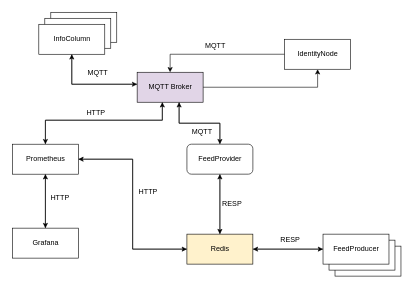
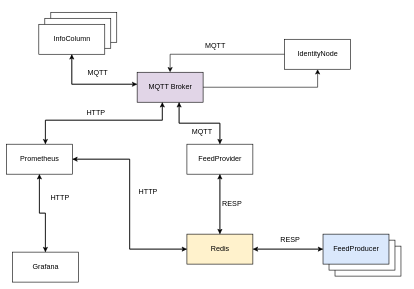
  <mxCell id="0" />
  <mxCell id="1" parent="0" />
  <mxCell id="2" value="InfoColumn" style="html=1;" vertex="1" parent="1"><mxGeometry x="84" y="20" width="110" height="50" as="geometry" /></mxCell>
  <mxCell id="3" value="InfoColumn" style="html=1;" vertex="1" parent="1"><mxGeometry x="74" y="30" width="110" height="50" as="geometry" /></mxCell>
  <mxCell id="4" style="edgeStyle=orthogonalEdgeStyle;rounded=0;orthogonalLoop=1;jettySize=auto;html=1;" edge="1" parent="1" source="5" target="11"><mxGeometry relative="1" as="geometry"><Array as="points"><mxPoint x="119" y="140" /></Array></mxGeometry></mxCell>
  <mxCell id="5" value="InfoColumn" style="html=1;" vertex="1" parent="1"><mxGeometry x="64" y="40" width="110" height="50" as="geometry" /></mxCell>
  <mxCell id="6" style="edgeStyle=orthogonalEdgeStyle;rounded=0;orthogonalLoop=1;jettySize=auto;html=1;entryX=0.5;entryY=1;entryDx=0;entryDy=0;" edge="1" parent="1" source="11" target="5"><mxGeometry relative="1" as="geometry"><Array as="points"><mxPoint x="119" y="140" /></Array></mxGeometry></mxCell>
  <mxCell id="7" value="MQTT" style="text;html=1;align=center;verticalAlign=middle;resizable=0;points=[];labelBackgroundColor=#ffffff;" vertex="1" connectable="0" parent="6"><mxGeometry x="-0.016" y="1" relative="1" as="geometry"><mxPoint x="11" y="-21" as="offset" /></mxGeometry></mxCell>
  <mxCell id="8" style="edgeStyle=orthogonalEdgeStyle;rounded=0;orthogonalLoop=1;jettySize=auto;html=1;" edge="1" parent="1" source="11" target="14"><mxGeometry relative="1" as="geometry" /></mxCell>
  <mxCell id="9" style="edgeStyle=orthogonalEdgeStyle;rounded=0;orthogonalLoop=1;jettySize=auto;html=1;entryX=0.5;entryY=0;entryDx=0;entryDy=0;" edge="1" parent="1" source="11" target="17"><mxGeometry relative="1" as="geometry"><Array as="points"><mxPoint x="298" y="205" /><mxPoint x="366" y="205" /></Array></mxGeometry></mxCell>
  <mxCell id="10" style="edgeStyle=orthogonalEdgeStyle;rounded=0;orthogonalLoop=1;jettySize=auto;html=1;" edge="1" parent="1" source="11" target="30"><mxGeometry relative="1" as="geometry"><Array as="points"><mxPoint x="270" y="200" /><mxPoint x="75" y="200" /></Array></mxGeometry></mxCell>
  <mxCell id="11" value="MQTT Broker" style="html=1;fillColor=#e1d5e7;" vertex="1" parent="1"><mxGeometry x="228" y="120" width="110" height="50" as="geometry" /></mxCell>
  <mxCell id="12" style="edgeStyle=orthogonalEdgeStyle;rounded=0;orthogonalLoop=1;jettySize=auto;html=1;" edge="1" parent="1" source="14" target="11"><mxGeometry relative="1" as="geometry" /></mxCell>
  <mxCell id="13" value="MQTT" style="text;html=1;align=center;verticalAlign=middle;resizable=0;points=[];labelBackgroundColor=#ffffff;" vertex="1" connectable="0" parent="12"><mxGeometry x="0.2" relative="1" as="geometry"><mxPoint x="16" y="-15" as="offset" /></mxGeometry></mxCell>
  <mxCell id="14" value="IdentityNode" style="html=1;" vertex="1" parent="1"><mxGeometry x="474" y="65" width="110" height="50" as="geometry" /></mxCell>
  <mxCell id="15" style="edgeStyle=orthogonalEdgeStyle;rounded=0;orthogonalLoop=1;jettySize=auto;html=1;" edge="1" parent="1" source="17" target="11"><mxGeometry relative="1" as="geometry"><Array as="points"><mxPoint x="366" y="205" /><mxPoint x="298" y="205" /></Array></mxGeometry></mxCell>
  <mxCell id="16" style="edgeStyle=orthogonalEdgeStyle;rounded=0;orthogonalLoop=1;jettySize=auto;html=1;" edge="1" parent="1" source="17" target="22"><mxGeometry relative="1" as="geometry" /></mxCell>
- <mxCell id="17" value="FeedProvider" style="html=1;rounded=1;" vertex="1" parent="1"><mxGeometry x="311" y="240" width="110" height="50" as="geometry" /></mxCell>
+ <mxCell id="17" value="FeedProvider" style="html=1;" vertex="1" parent="1"><mxGeometry x="311" y="240" width="110" height="50" as="geometry" /></mxCell>
  <mxCell id="18" value="MQTT" style="text;html=1;align=center;verticalAlign=middle;resizable=0;points=[];autosize=1;" vertex="1" parent="1"><mxGeometry x="311" y="210" width="50" height="20" as="geometry" /></mxCell>
  <mxCell id="19" style="edgeStyle=orthogonalEdgeStyle;rounded=0;orthogonalLoop=1;jettySize=auto;html=1;" edge="1" parent="1" source="22" target="17"><mxGeometry relative="1" as="geometry" /></mxCell>
  <mxCell id="20" style="edgeStyle=orthogonalEdgeStyle;rounded=0;orthogonalLoop=1;jettySize=auto;html=1;" edge="1" parent="1" source="22" target="26"><mxGeometry relative="1" as="geometry" /></mxCell>
  <mxCell id="21" style="edgeStyle=orthogonalEdgeStyle;rounded=0;orthogonalLoop=1;jettySize=auto;html=1;entryX=1;entryY=0.5;entryDx=0;entryDy=0;" edge="1" parent="1" source="22" target="30"><mxGeometry relative="1" as="geometry" /></mxCell>
  <mxCell id="22" value="Redis" style="html=1;fillColor=#fff2cc;" vertex="1" parent="1"><mxGeometry x="311" y="390" width="110" height="50" as="geometry" /></mxCell>
  <mxCell id="23" value="Object" style="html=1;" vertex="1" parent="1"><mxGeometry x="558" y="410" width="110" height="50" as="geometry" /></mxCell>
  <mxCell id="24" value="Object" style="html=1;" vertex="1" parent="1"><mxGeometry x="548" y="400" width="110" height="50" as="geometry" /></mxCell>
  <mxCell id="25" style="edgeStyle=orthogonalEdgeStyle;rounded=0;orthogonalLoop=1;jettySize=auto;html=1;" edge="1" parent="1" source="26" target="22"><mxGeometry relative="1" as="geometry" /></mxCell>
- <mxCell id="26" value="FeedProducer" style="html=1;" vertex="1" parent="1"><mxGeometry x="538" y="390" width="110" height="50" as="geometry" /></mxCell>
+ <mxCell id="26" value="FeedProducer" style="html=1;fillColor=#dae8fc;" vertex="1" parent="1"><mxGeometry x="538" y="390" width="110" height="50" as="geometry" /></mxCell>
  <mxCell id="27" style="edgeStyle=orthogonalEdgeStyle;rounded=0;orthogonalLoop=1;jettySize=auto;html=1;" edge="1" parent="1" source="30" target="11"><mxGeometry relative="1" as="geometry"><Array as="points"><mxPoint x="75" y="200" /><mxPoint x="270" y="200" /></Array></mxGeometry></mxCell>
  <mxCell id="28" style="edgeStyle=orthogonalEdgeStyle;rounded=0;orthogonalLoop=1;jettySize=auto;html=1;" edge="1" parent="1" source="30" target="32"><mxGeometry relative="1" as="geometry" /></mxCell>
  <mxCell id="29" style="edgeStyle=orthogonalEdgeStyle;rounded=0;orthogonalLoop=1;jettySize=auto;html=1;entryX=0;entryY=0.5;entryDx=0;entryDy=0;" edge="1" parent="1" source="30" target="22"><mxGeometry relative="1" as="geometry" /></mxCell>
- <mxCell id="30" value="Prometheus" style="html=1;" vertex="1" parent="1"><mxGeometry x="20" y="240" width="110" height="50" as="geometry" /></mxCell>
+ <mxCell id="30" value="Prometheus" style="html=1;" vertex="1" parent="1"><mxGeometry x="10" y="240" width="110" height="50" as="geometry" /></mxCell>
  <mxCell id="31" style="edgeStyle=orthogonalEdgeStyle;rounded=0;orthogonalLoop=1;jettySize=auto;html=1;" edge="1" parent="1" source="32" target="30"><mxGeometry relative="1" as="geometry" /></mxCell>
- <mxCell id="32" value="Grafana" style="html=1;" vertex="1" parent="1"><mxGeometry x="20" y="380" width="110" height="50" as="geometry" /></mxCell>
+ <mxCell id="32" value="Grafana" style="html=1;" vertex="1" parent="1"><mxGeometry x="20" y="420" width="110" height="50" as="geometry" /></mxCell>
  <mxCell id="33" value="HTTP" style="text;html=1;align=center;verticalAlign=middle;resizable=0;points=[];autosize=1;" vertex="1" parent="1"><mxGeometry x="134" y="178" width="50" height="20" as="geometry" /></mxCell>
  <mxCell id="34" value="HTTP" style="text;html=1;align=center;verticalAlign=middle;resizable=0;points=[];autosize=1;" vertex="1" parent="1"><mxGeometry x="74" y="320" width="50" height="20" as="geometry" /></mxCell>
  <mxCell id="35" value="&lt;span style=&quot;color: rgba(0 , 0 , 0 , 0) ; font-family: monospace ; font-size: 0px&quot;&gt;%3CmxGraphModel%3E%3Croot%3E%3CmxCell%20id%3D%220%22%2F%3E%3CmxCell%20id%3D%221%22%20parent%3D%220%22%2F%3E%3CmxCell%20id%3D%222%22%20value%3D%22HTTP%22%20style%3D%22text%3Bhtml%3D1%3Balign%3Dcenter%3BverticalAlign%3Dmiddle%3Bresizable%3D0%3Bpoints%3D%5B%5D%3Bautosize%3D1%3B%22%20vertex%3D%221%22%20parent%3D%221%22%3E%3CmxGeometry%20x%3D%22236%22%20y%3D%22308%22%20width%3D%2250%22%20height%3D%2220%22%20as%3D%22geometry%22%2F%3E%3C%2FmxCell%3E%3C%2Froot%3E%3C%2FmxGraphModel%3E&lt;/span&gt;" style="text;html=1;align=center;verticalAlign=middle;resizable=0;points=[];autosize=1;" vertex="1" parent="1"><mxGeometry x="251" y="309" width="20" height="20" as="geometry" /></mxCell>
  <mxCell id="36" value="HTTP" style="text;html=1;align=center;verticalAlign=middle;resizable=0;points=[];autosize=1;" vertex="1" parent="1"><mxGeometry x="221" y="309" width="50" height="20" as="geometry" /></mxCell>
  <mxCell id="37" value="RESP" style="text;html=1;align=center;verticalAlign=middle;resizable=0;points=[];autosize=1;" vertex="1" parent="1"><mxGeometry x="361" y="329" width="50" height="20" as="geometry" /></mxCell>
  <mxCell id="38" value="RESP" style="text;html=1;align=center;verticalAlign=middle;resizable=0;points=[];autosize=1;" vertex="1" parent="1"><mxGeometry x="458" y="390" width="50" height="20" as="geometry" /></mxCell>
